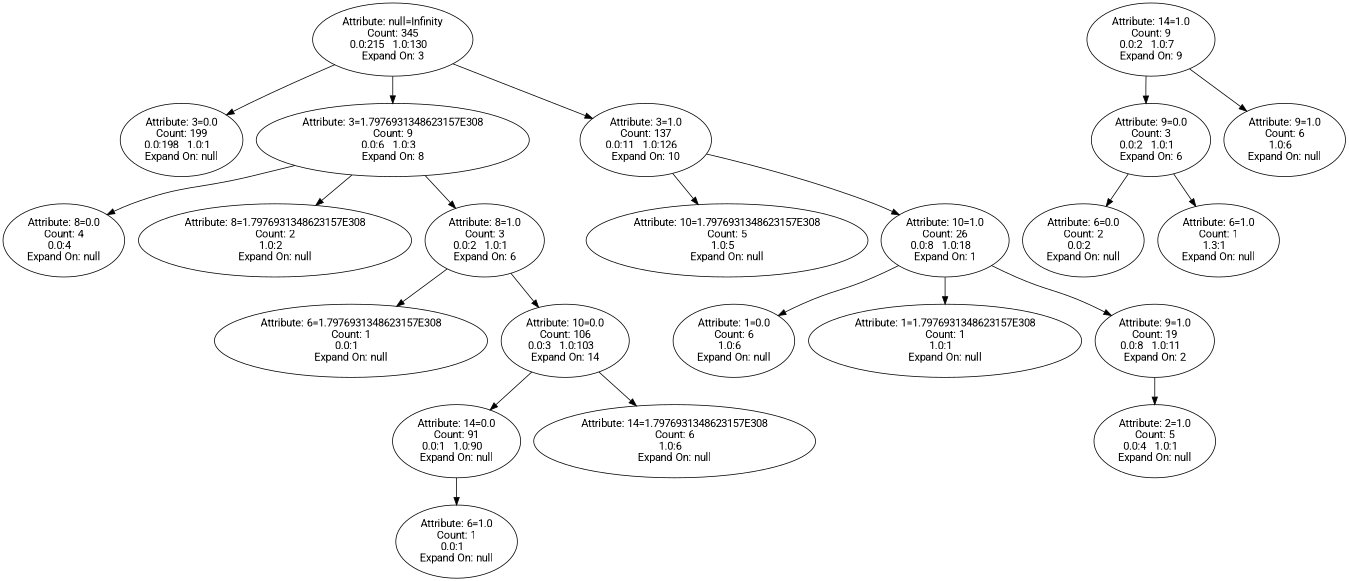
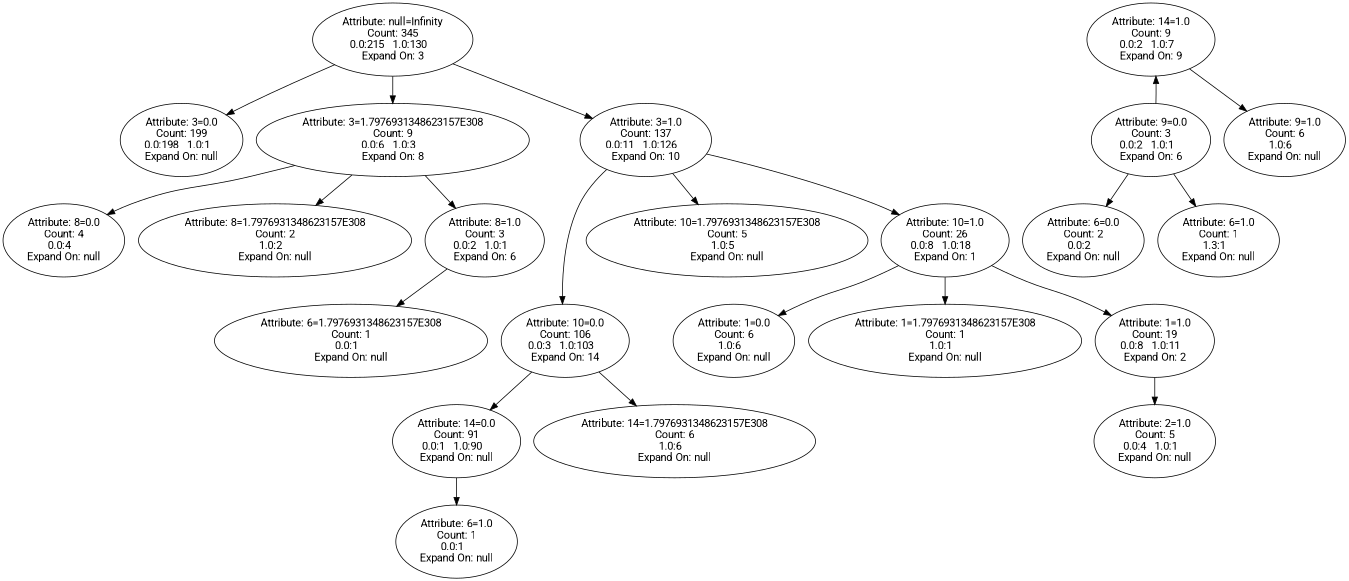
  digraph {
    fontname=Roboto
    node [fontname=Roboto]
    edge [fontname=Roboto]
    n1 [label="Attribute: null=Infinity\nCount: 345\n0.0:215   1.0:130   \nExpand On: 3"]
    n2 [label="Attribute: 3=0.0\nCount: 199\n0.0:198   1.0:1   \nExpand On: null"]
    n3 [label="Attribute: 3=1.7976931348623157E308\nCount: 9\n0.0:6   1.0:3   \nExpand On: 8"]
    n4 [label="Attribute: 3=1.0\nCount: 137\n0.0:11   1.0:126   \nExpand On: 10"]
    n5 [label="Attribute: 8=0.0\nCount: 4\n0.0:4   \nExpand On: null"]
    n6 [label="Attribute: 8=1.7976931348623157E308\nCount: 2\n1.0:2   \nExpand On: null"]
    n7 [label="Attribute: 8=1.0\nCount: 3\n0.0:2   1.0:1   \nExpand On: 6"]
    n8 [label="Attribute: 10=0.0\nCount: 106\n0.0:3   1.0:103   \nExpand On: 14"]
    n9 [label="Attribute: 10=1.7976931348623157E308\nCount: 5\n1.0:5   \nExpand On: null"]
    n10 [label="Attribute: 10=1.0\nCount: 26\n0.0:8   1.0:18   \nExpand On: 1"]
    n11 [label="Attribute: 6=1.7976931348623157E308\nCount: 1\n0.0:1   \nExpand On: null"]
    n12 [label="Attribute: 6=1.0\nCount: 1\n0.0:1   \nExpand On: null"]
    n13 [label="Attribute: 14=0.0\nCount: 91\n0.0:1   1.0:90   \nExpand On: null"]
    n14 [label="Attribute: 14=1.7976931348623157E308\nCount: 6\n1.0:6   \nExpand On: null"]
    n15 [label="Attribute: 1=0.0\nCount: 6\n1.0:6   \nExpand On: null"]
    n16 [label="Attribute: 1=1.7976931348623157E308\nCount: 1\n1.0:1   \nExpand On: null"]
-   n17 [label="Attribute: 9=1.0\nCount: 19\n0.0:8   1.0:11   \nExpand On: 2"]
+   n17 [label="Attribute: 1=1.0\nCount: 19\n0.0:8   1.0:11   \nExpand On: 2"]
    n18 [label="Attribute: 14=1.0\nCount: 9\n0.0:2   1.0:7   \nExpand On: 9"]
    n19 [label="Attribute: 9=0.0\nCount: 3\n0.0:2   1.0:1   \nExpand On: 6"]
    n20 [label="Attribute: 9=1.0\nCount: 6\n1.0:6   \nExpand On: null"]
    n21 [label="Attribute: 6=0.0\nCount: 2\n0.0:2   \nExpand On: null"]
    n22 [label="Attribute: 6=1.0\nCount: 1\n1.3:1   \nExpand On: null"]
    n23 [label="Attribute: 2=1.0\nCount: 5\n0.0:4   1.0:1   \nExpand On: null"]
    n1 -> n2
    n1 -> n3
    n1 -> n4
    n3 -> n5
    n3 -> n6
    n3 -> n7
-   n7 -> n8
+   n4 -> n8
    n4 -> n9
    n4 -> n10
    n7 -> n11
    n8 -> n13
    n8 -> n14
    n10 -> n15
    n10 -> n16
    n10 -> n17
    n13 -> n12
    n17 -> n23
-   n18 -> n19
+   n19 -> n18
    n18 -> n20
    n19 -> n21
    n19 -> n22
  }
